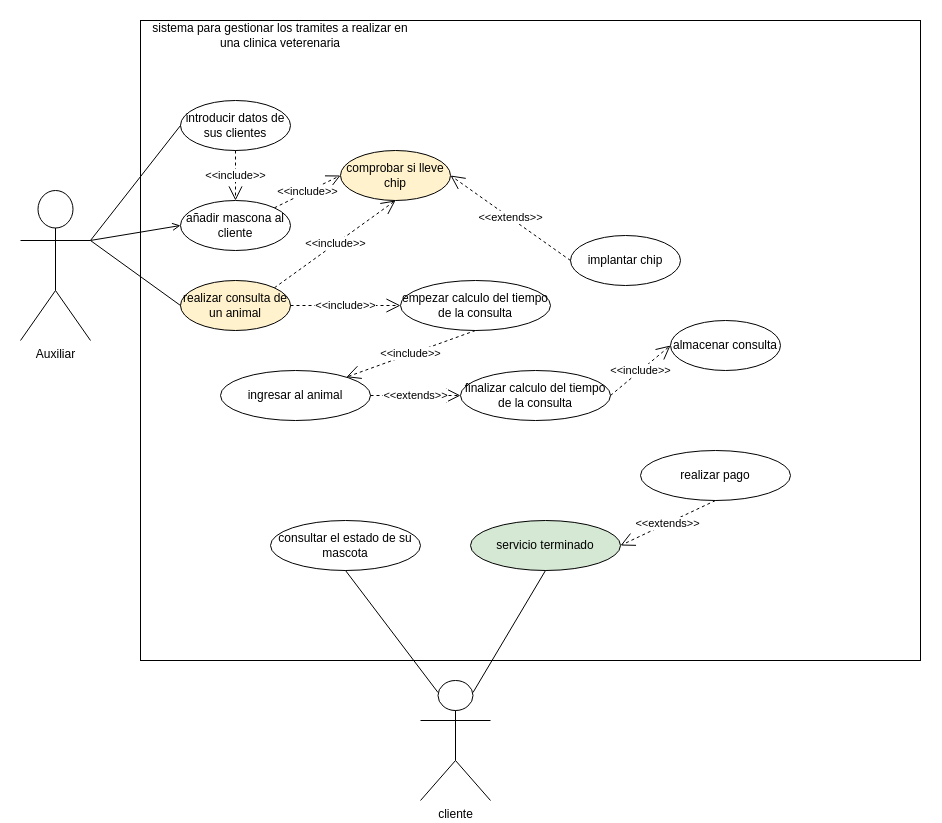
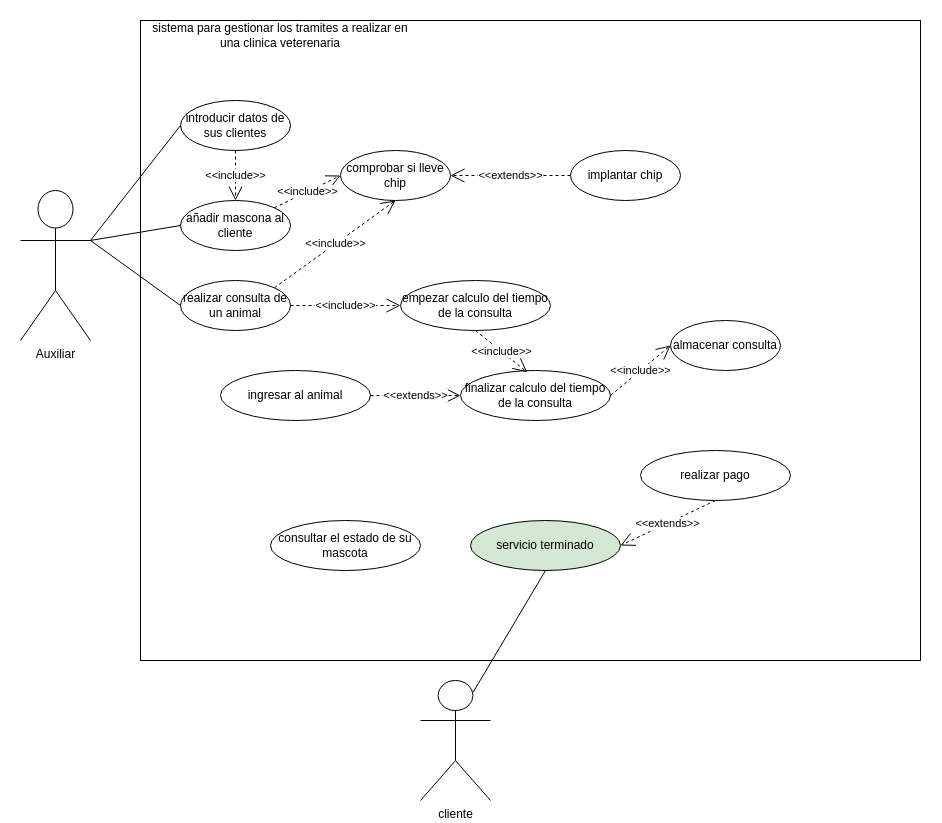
  <mxCell id="0" />
  <mxCell id="1" parent="0" />
  <mxCell id="2" value="" style="rounded=0;whiteSpace=wrap;html=1;" parent="1" vertex="1"><mxGeometry x="140" y="20" width="780" height="640" as="geometry" /></mxCell>
  <mxCell id="3" value="sistema para gestionar los tramites a realizar en una clinica veterenaria" style="text;html=1;strokeColor=none;fillColor=none;align=center;verticalAlign=middle;whiteSpace=wrap;rounded=0;" parent="1" vertex="1"><mxGeometry x="140" y="20" width="280" height="30" as="geometry" /></mxCell>
  <mxCell id="4" value="Auxiliar" style="shape=umlActor;verticalLabelPosition=bottom;verticalAlign=top;html=1;outlineConnect=0;" parent="1" vertex="1"><mxGeometry x="20" y="190" width="70" height="150" as="geometry" /></mxCell>
  <mxCell id="5" value="introducir datos de sus clientes" style="ellipse;whiteSpace=wrap;html=1;" parent="1" vertex="1"><mxGeometry x="180" y="100" width="110" height="50" as="geometry" /></mxCell>
  <mxCell id="6" value="añadir mascona al cliente" style="ellipse;whiteSpace=wrap;html=1;" parent="1" vertex="1"><mxGeometry x="180" y="200" width="110" height="50" as="geometry" /></mxCell>
  <mxCell id="7" value="" style="endArrow=none;html=1;rounded=0;exitX=1;exitY=0.333;exitDx=0;exitDy=0;exitPerimeter=0;entryX=0;entryY=0.5;entryDx=0;entryDy=0;" parent="1" source="4" target="5" edge="1"><mxGeometry width="50" height="50" relative="1" as="geometry"><mxPoint x="460" y="230" as="sourcePoint" /><mxPoint x="510" y="180" as="targetPoint" /></mxGeometry></mxCell>
- <mxCell id="8" value="" style="endArrow=open;html=1;rounded=0;exitX=1;exitY=0.333;exitDx=0;exitDy=0;exitPerimeter=0;entryX=0;entryY=0.5;entryDx=0;entryDy=0;" parent="1" source="4" target="6" edge="1"><mxGeometry width="50" height="50" relative="1" as="geometry"><mxPoint x="460" y="230" as="sourcePoint" /><mxPoint x="510" y="180" as="targetPoint" /></mxGeometry></mxCell>
- <mxCell id="9" value="comprobar si lleve chip" style="ellipse;whiteSpace=wrap;html=1;fillColor=#fff2cc;" parent="1" vertex="1"><mxGeometry x="340" y="150" width="110" height="50" as="geometry" /></mxCell>
- <mxCell id="10" value="implantar chip" style="ellipse;whiteSpace=wrap;html=1;" parent="1" vertex="1"><mxGeometry x="570" y="235" width="110" height="50" as="geometry" /></mxCell>
+ <mxCell id="8" value="" style="endArrow=none;html=1;rounded=0;exitX=1;exitY=0.333;exitDx=0;exitDy=0;exitPerimeter=0;entryX=0;entryY=0.5;entryDx=0;entryDy=0;" parent="1" source="4" target="6" edge="1"><mxGeometry width="50" height="50" relative="1" as="geometry"><mxPoint x="460" y="230" as="sourcePoint" /><mxPoint x="510" y="180" as="targetPoint" /></mxGeometry></mxCell>
+ <mxCell id="9" value="comprobar si lleve chip" style="ellipse;whiteSpace=wrap;html=1;" parent="1" vertex="1"><mxGeometry x="340" y="150" width="110" height="50" as="geometry" /></mxCell>
+ <mxCell id="10" value="implantar chip" style="ellipse;whiteSpace=wrap;html=1;" parent="1" vertex="1"><mxGeometry x="570" y="150" width="110" height="50" as="geometry" /></mxCell>
  <mxCell id="11" value="&amp;lt;&amp;lt;include&amp;gt;&amp;gt;" style="endArrow=open;endSize=12;dashed=1;html=1;rounded=0;exitX=0.5;exitY=1;exitDx=0;exitDy=0;entryX=0.5;entryY=0;entryDx=0;entryDy=0;" parent="1" source="5" target="6" edge="1"><mxGeometry width="160" relative="1" as="geometry"><mxPoint x="400" y="210" as="sourcePoint" /><mxPoint x="560" y="210" as="targetPoint" /></mxGeometry></mxCell>
  <mxCell id="12" value="&amp;lt;&amp;lt;include&amp;gt;&amp;gt;" style="endArrow=open;endSize=12;dashed=1;html=1;rounded=0;exitX=1;exitY=0;exitDx=0;exitDy=0;entryX=0;entryY=0.5;entryDx=0;entryDy=0;" parent="1" source="6" target="9" edge="1"><mxGeometry width="160" relative="1" as="geometry"><mxPoint x="245" y="160" as="sourcePoint" /><mxPoint x="245" y="210" as="targetPoint" /></mxGeometry></mxCell>
  <mxCell id="13" value="&amp;lt;&amp;lt;extends&amp;gt;&amp;gt;" style="endArrow=open;endSize=12;dashed=1;html=1;rounded=0;entryX=1;entryY=0.5;entryDx=0;entryDy=0;exitX=0;exitY=0.5;exitDx=0;exitDy=0;" parent="1" source="10" target="9" edge="1"><mxGeometry width="160" relative="1" as="geometry"><mxPoint x="284" y="217" as="sourcePoint" /><mxPoint x="350" y="185" as="targetPoint" /></mxGeometry></mxCell>
- <mxCell id="14" value="realizar consulta de un animal" style="ellipse;whiteSpace=wrap;html=1;fillColor=#fff2cc;" parent="1" vertex="1"><mxGeometry x="180" y="280" width="110" height="50" as="geometry" /></mxCell>
+ <mxCell id="14" value="realizar consulta de un animal" style="ellipse;whiteSpace=wrap;html=1;" parent="1" vertex="1"><mxGeometry x="180" y="280" width="110" height="50" as="geometry" /></mxCell>
  <mxCell id="15" value="almacenar consulta" style="ellipse;whiteSpace=wrap;html=1;" parent="1" vertex="1"><mxGeometry x="670" y="320" width="110" height="50" as="geometry" /></mxCell>
  <mxCell id="16" value="empezar calculo del tiempo de la consulta" style="ellipse;whiteSpace=wrap;html=1;" parent="1" vertex="1"><mxGeometry x="400" y="280" width="150" height="50" as="geometry" /></mxCell>
  <mxCell id="17" value="finalizar calculo del tiempo de la consulta" style="ellipse;whiteSpace=wrap;html=1;" parent="1" vertex="1"><mxGeometry x="460" y="370" width="150" height="50" as="geometry" /></mxCell>
  <mxCell id="18" value="ingresar al animal" style="ellipse;whiteSpace=wrap;html=1;" parent="1" vertex="1"><mxGeometry x="220" y="370" width="150" height="50" as="geometry" /></mxCell>
  <mxCell id="19" value="consultar el estado de su mascota" style="ellipse;whiteSpace=wrap;html=1;" parent="1" vertex="1"><mxGeometry x="270" y="520" width="150" height="50" as="geometry" /></mxCell>
  <mxCell id="20" value="servicio terminado" style="ellipse;whiteSpace=wrap;html=1;fillColor=#d5e8d4;" parent="1" vertex="1"><mxGeometry x="470" y="520" width="150" height="50" as="geometry" /></mxCell>
  <mxCell id="21" value="realizar pago" style="ellipse;whiteSpace=wrap;html=1;" parent="1" vertex="1"><mxGeometry x="640" y="450" width="150" height="50" as="geometry" /></mxCell>
  <mxCell id="22" value="cliente" style="shape=umlActor;verticalLabelPosition=bottom;verticalAlign=top;html=1;" parent="1" vertex="1"><mxGeometry x="420" y="680" width="70" height="120" as="geometry" /></mxCell>
  <mxCell id="23" value="" style="endArrow=none;html=1;rounded=0;entryX=0;entryY=0.5;entryDx=0;entryDy=0;" parent="1" target="14" edge="1"><mxGeometry width="50" height="50" relative="1" as="geometry"><mxPoint x="90" y="240" as="sourcePoint" /><mxPoint x="190" y="235" as="targetPoint" /></mxGeometry></mxCell>
  <mxCell id="24" value="&amp;lt;&amp;lt;include&amp;gt;&amp;gt;" style="endArrow=open;endSize=12;dashed=1;html=1;rounded=0;exitX=1;exitY=0;exitDx=0;exitDy=0;entryX=0.5;entryY=1;entryDx=0;entryDy=0;" parent="1" source="14" target="9" edge="1"><mxGeometry width="160" relative="1" as="geometry"><mxPoint x="284" y="217" as="sourcePoint" /><mxPoint x="350" y="185" as="targetPoint" /></mxGeometry></mxCell>
  <mxCell id="25" value="&amp;lt;&amp;lt;include&amp;gt;&amp;gt;" style="endArrow=open;endSize=12;dashed=1;html=1;rounded=0;exitX=1;exitY=0.5;exitDx=0;exitDy=0;entryX=0;entryY=0.5;entryDx=0;entryDy=0;" parent="1" source="14" target="16" edge="1"><mxGeometry width="160" relative="1" as="geometry"><mxPoint x="284" y="297" as="sourcePoint" /><mxPoint x="360" y="195" as="targetPoint" /></mxGeometry></mxCell>
- <mxCell id="26" value="&amp;lt;&amp;lt;include&amp;gt;&amp;gt;" style="endArrow=open;endSize=12;dashed=1;html=1;rounded=0;exitX=0.5;exitY=1;exitDx=0;exitDy=0;" parent="1" source="16" target="18" edge="1"><mxGeometry width="160" relative="1" as="geometry"><mxPoint x="300" y="315" as="sourcePoint" /><mxPoint x="410" y="315" as="targetPoint" /></mxGeometry></mxCell>
+ <mxCell id="26" value="&amp;lt;&amp;lt;include&amp;gt;&amp;gt;" style="endArrow=open;endSize=12;dashed=1;html=1;rounded=0;exitX=0.5;exitY=1;exitDx=0;exitDy=0;entryX=0.445;entryY=0.034;entryDx=0;entryDy=0;entryPerimeter=0;" parent="1" source="16" target="17" edge="1"><mxGeometry width="160" relative="1" as="geometry"><mxPoint x="300" y="315" as="sourcePoint" /><mxPoint x="410" y="315" as="targetPoint" /></mxGeometry></mxCell>
  <mxCell id="27" value="&amp;lt;&amp;lt;include&amp;gt;&amp;gt;" style="endArrow=open;endSize=12;dashed=1;html=1;rounded=0;exitX=1;exitY=0.5;exitDx=0;exitDy=0;entryX=0;entryY=0.5;entryDx=0;entryDy=0;" parent="1" source="17" target="15" edge="1"><mxGeometry width="160" relative="1" as="geometry"><mxPoint x="485" y="340" as="sourcePoint" /><mxPoint x="537" y="382" as="targetPoint" /></mxGeometry></mxCell>
  <mxCell id="28" value="&amp;lt;&amp;lt;extends&amp;gt;&amp;gt;" style="endArrow=open;endSize=12;dashed=1;html=1;rounded=0;entryX=0;entryY=0.5;entryDx=0;entryDy=0;exitX=1;exitY=0.5;exitDx=0;exitDy=0;" parent="1" source="18" target="17" edge="1"><mxGeometry width="160" relative="1" as="geometry"><mxPoint x="460" y="185" as="sourcePoint" /><mxPoint x="580" y="185" as="targetPoint" /></mxGeometry></mxCell>
  <mxCell id="29" value="&amp;lt;&amp;lt;extends&amp;gt;&amp;gt;" style="endArrow=open;endSize=12;dashed=1;html=1;rounded=0;entryX=1;entryY=0.5;entryDx=0;entryDy=0;exitX=0.5;exitY=1;exitDx=0;exitDy=0;" parent="1" source="21" target="20" edge="1"><mxGeometry width="160" relative="1" as="geometry"><mxPoint x="480" y="205" as="sourcePoint" /><mxPoint x="600" y="205" as="targetPoint" /></mxGeometry></mxCell>
- <mxCell id="30" value="" style="endArrow=none;html=1;rounded=0;entryX=0.5;entryY=1;entryDx=0;entryDy=0;exitX=0.25;exitY=0.1;exitDx=0;exitDy=0;exitPerimeter=0;" parent="1" source="22" target="19" edge="1"><mxGeometry width="50" height="50" relative="1" as="geometry"><mxPoint x="460" y="350" as="sourcePoint" /><mxPoint x="510" y="300" as="targetPoint" /></mxGeometry></mxCell>
  <mxCell id="31" value="" style="endArrow=none;html=1;rounded=0;entryX=0.5;entryY=1;entryDx=0;entryDy=0;exitX=0.75;exitY=0.1;exitDx=0;exitDy=0;exitPerimeter=0;" parent="1" source="22" target="20" edge="1"><mxGeometry width="50" height="50" relative="1" as="geometry"><mxPoint x="448" y="702" as="sourcePoint" /><mxPoint x="355" y="580" as="targetPoint" /></mxGeometry></mxCell>
